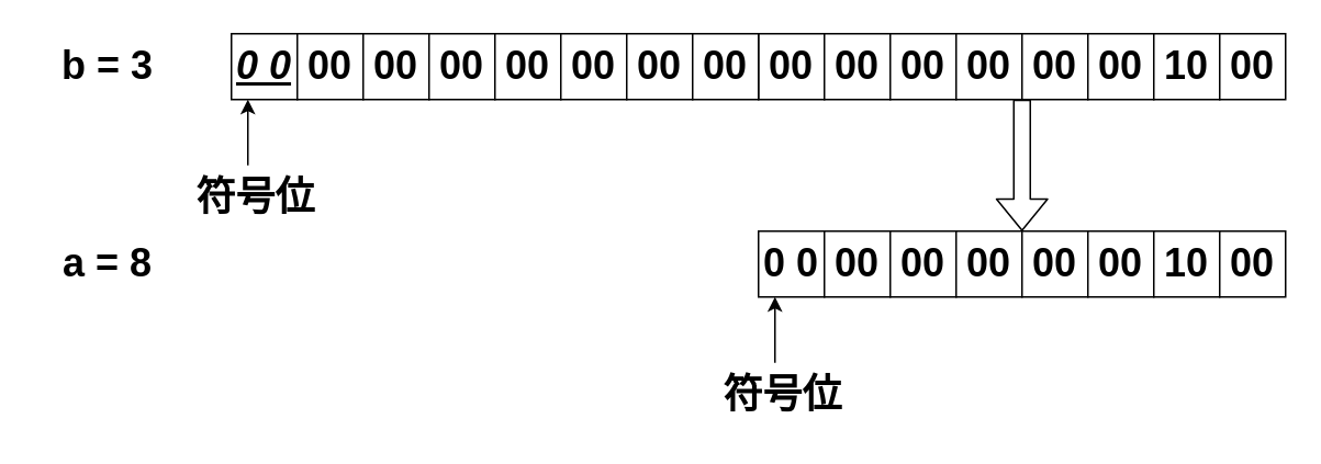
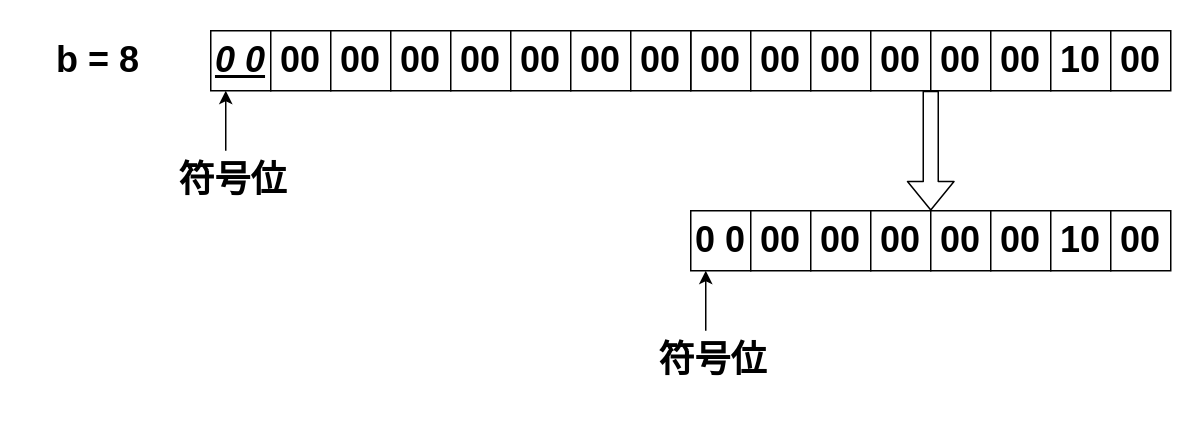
  <mxCell id="0" />
  <mxCell id="1" parent="0" />
  <mxCell id="2" value="&lt;font style=&quot;font-size: 24px&quot;&gt;&lt;b&gt;0 0&lt;/b&gt;&lt;/font&gt;" style="rounded=0;whiteSpace=wrap;html=1;" parent="1" vertex="1"><mxGeometry x="460" y="140" width="40" height="40" as="geometry" /></mxCell>
- <mxCell id="3" value="&lt;font style=&quot;font-size: 24px&quot;&gt;&lt;b&gt;b = 3&lt;/b&gt;&lt;/font&gt;" style="text;html=1;strokeColor=none;fillColor=none;align=center;verticalAlign=middle;whiteSpace=wrap;rounded=0;" parent="1" vertex="1"><mxGeometry x="20" y="20" width="90" height="40" as="geometry" /></mxCell>
+ <mxCell id="3" value="&lt;font style=&quot;font-size: 24px&quot;&gt;&lt;b&gt;b = 8&lt;/b&gt;&lt;/font&gt;" style="text;html=1;strokeColor=none;fillColor=none;align=center;verticalAlign=middle;whiteSpace=wrap;rounded=0;" parent="1" vertex="1"><mxGeometry x="20" y="20" width="90" height="40" as="geometry" /></mxCell>
  <mxCell id="4" value="&lt;font style=&quot;font-size: 24px&quot;&gt;&lt;b&gt;00&lt;/b&gt;&lt;/font&gt;" style="rounded=0;whiteSpace=wrap;html=1;" parent="1" vertex="1"><mxGeometry x="500" y="140" width="40" height="40" as="geometry" /></mxCell>
  <mxCell id="5" value="&lt;font style=&quot;font-size: 24px&quot;&gt;&lt;b&gt;00&lt;/b&gt;&lt;/font&gt;" style="rounded=0;whiteSpace=wrap;html=1;" parent="1" vertex="1"><mxGeometry x="540" y="140" width="40" height="40" as="geometry" /></mxCell>
  <mxCell id="6" value="&lt;font style=&quot;font-size: 24px&quot;&gt;&lt;b&gt;00&lt;/b&gt;&lt;/font&gt;" style="rounded=0;whiteSpace=wrap;html=1;" parent="1" vertex="1"><mxGeometry x="580" y="140" width="40" height="40" as="geometry" /></mxCell>
  <mxCell id="7" value="&lt;font style=&quot;font-size: 24px&quot;&gt;&lt;b&gt;00&lt;/b&gt;&lt;/font&gt;" style="rounded=0;whiteSpace=wrap;html=1;" parent="1" vertex="1"><mxGeometry x="620" y="140" width="40" height="40" as="geometry" /></mxCell>
  <mxCell id="8" value="&lt;font style=&quot;font-size: 24px&quot;&gt;&lt;b&gt;00&lt;/b&gt;&lt;/font&gt;" style="rounded=0;whiteSpace=wrap;html=1;" parent="1" vertex="1"><mxGeometry x="660" y="140" width="40" height="40" as="geometry" /></mxCell>
  <mxCell id="9" value="&lt;font style=&quot;font-size: 24px&quot;&gt;&lt;b&gt;10&lt;/b&gt;&lt;/font&gt;" style="rounded=0;whiteSpace=wrap;html=1;" parent="1" vertex="1"><mxGeometry x="700" y="140" width="40" height="40" as="geometry" /></mxCell>
  <mxCell id="10" value="&lt;font style=&quot;font-size: 24px&quot;&gt;&lt;b&gt;00&lt;/b&gt;&lt;/font&gt;" style="rounded=0;whiteSpace=wrap;html=1;" parent="1" vertex="1"><mxGeometry x="740" y="140" width="40" height="40" as="geometry" /></mxCell>
  <mxCell id="11" value="&lt;font style=&quot;font-size: 24px&quot;&gt;&lt;b&gt;00&lt;/b&gt;&lt;/font&gt;" style="rounded=0;whiteSpace=wrap;html=1;" parent="1" vertex="1"><mxGeometry x="460" y="20" width="40" height="40" as="geometry" /></mxCell>
  <mxCell id="12" value="&lt;font style=&quot;font-size: 24px&quot;&gt;&lt;b&gt;00&lt;/b&gt;&lt;/font&gt;" style="rounded=0;whiteSpace=wrap;html=1;" parent="1" vertex="1"><mxGeometry x="500" y="20" width="40" height="40" as="geometry" /></mxCell>
  <mxCell id="13" value="&lt;font style=&quot;font-size: 24px&quot;&gt;&lt;b&gt;00&lt;/b&gt;&lt;/font&gt;" style="rounded=0;whiteSpace=wrap;html=1;" parent="1" vertex="1"><mxGeometry x="540" y="20" width="40" height="40" as="geometry" /></mxCell>
  <mxCell id="14" value="&lt;font style=&quot;font-size: 24px&quot;&gt;&lt;b&gt;00&lt;/b&gt;&lt;/font&gt;" style="rounded=0;whiteSpace=wrap;html=1;" parent="1" vertex="1"><mxGeometry x="580" y="20" width="40" height="40" as="geometry" /></mxCell>
  <mxCell id="15" value="&lt;font style=&quot;font-size: 24px&quot;&gt;&lt;b&gt;00&lt;/b&gt;&lt;/font&gt;" style="rounded=0;whiteSpace=wrap;html=1;" parent="1" vertex="1"><mxGeometry x="620" y="20" width="40" height="40" as="geometry" /></mxCell>
  <mxCell id="16" value="&lt;font style=&quot;font-size: 24px&quot;&gt;&lt;b&gt;00&lt;/b&gt;&lt;/font&gt;" style="rounded=0;whiteSpace=wrap;html=1;" parent="1" vertex="1"><mxGeometry x="660" y="20" width="40" height="40" as="geometry" /></mxCell>
  <mxCell id="17" value="&lt;font style=&quot;font-size: 24px&quot;&gt;&lt;b&gt;10&lt;/b&gt;&lt;/font&gt;" style="rounded=0;whiteSpace=wrap;html=1;" parent="1" vertex="1"><mxGeometry x="700" y="20" width="40" height="40" as="geometry" /></mxCell>
  <mxCell id="18" value="&lt;font style=&quot;font-size: 24px&quot;&gt;&lt;b&gt;00&lt;/b&gt;&lt;/font&gt;" style="rounded=0;whiteSpace=wrap;html=1;" parent="1" vertex="1"><mxGeometry x="740" y="20" width="40" height="40" as="geometry" /></mxCell>
  <mxCell id="19" value="&lt;font style=&quot;font-size: 24px&quot;&gt;&lt;b&gt;&lt;u&gt;&lt;i&gt;0 0&lt;/i&gt;&lt;/u&gt;&lt;/b&gt;&lt;/font&gt;" style="rounded=0;whiteSpace=wrap;html=1;" parent="1" vertex="1"><mxGeometry x="140" y="20" width="40" height="40" as="geometry" /></mxCell>
  <mxCell id="20" value="&lt;font style=&quot;font-size: 24px&quot;&gt;&lt;b&gt;00&lt;/b&gt;&lt;/font&gt;" style="rounded=0;whiteSpace=wrap;html=1;" parent="1" vertex="1"><mxGeometry x="180" y="20" width="40" height="40" as="geometry" /></mxCell>
  <mxCell id="21" value="&lt;font style=&quot;font-size: 24px&quot;&gt;&lt;b&gt;00&lt;/b&gt;&lt;/font&gt;" style="rounded=0;whiteSpace=wrap;html=1;" parent="1" vertex="1"><mxGeometry x="220" y="20" width="40" height="40" as="geometry" /></mxCell>
  <mxCell id="22" value="&lt;font style=&quot;font-size: 24px&quot;&gt;&lt;b&gt;00&lt;/b&gt;&lt;/font&gt;" style="rounded=0;whiteSpace=wrap;html=1;" parent="1" vertex="1"><mxGeometry x="260" y="20" width="40" height="40" as="geometry" /></mxCell>
  <mxCell id="23" value="&lt;font style=&quot;font-size: 24px&quot;&gt;&lt;b&gt;00&lt;/b&gt;&lt;/font&gt;" style="rounded=0;whiteSpace=wrap;html=1;" parent="1" vertex="1"><mxGeometry x="300" y="20" width="40" height="40" as="geometry" /></mxCell>
  <mxCell id="24" value="&lt;font style=&quot;font-size: 24px&quot;&gt;&lt;b&gt;00&lt;/b&gt;&lt;/font&gt;" style="rounded=0;whiteSpace=wrap;html=1;" parent="1" vertex="1"><mxGeometry x="340" y="20" width="40" height="40" as="geometry" /></mxCell>
  <mxCell id="25" value="&lt;font style=&quot;font-size: 24px&quot;&gt;&lt;b&gt;00&lt;/b&gt;&lt;/font&gt;" style="rounded=0;whiteSpace=wrap;html=1;" parent="1" vertex="1"><mxGeometry x="380" y="20" width="40" height="40" as="geometry" /></mxCell>
  <mxCell id="26" value="&lt;font style=&quot;font-size: 24px&quot;&gt;&lt;b&gt;00&lt;/b&gt;&lt;/font&gt;" style="rounded=0;whiteSpace=wrap;html=1;" parent="1" vertex="1"><mxGeometry x="420" y="20" width="40" height="40" as="geometry" /></mxCell>
- <mxCell id="27" value="&lt;font style=&quot;font-size: 24px&quot;&gt;&lt;b&gt;a = 8&lt;/b&gt;&lt;/font&gt;" style="text;html=1;strokeColor=none;fillColor=none;align=center;verticalAlign=middle;whiteSpace=wrap;rounded=0;" parent="1" vertex="1"><mxGeometry x="20" y="140" width="90" height="40" as="geometry" /></mxCell>
  <mxCell id="28" value="" style="shape=flexArrow;endArrow=classic;html=1;entryX=0;entryY=0;entryDx=0;entryDy=0;exitX=0;exitY=1;exitDx=0;exitDy=0;" parent="1" source="15" target="7" edge="1"><mxGeometry width="50" height="50" relative="1" as="geometry"><mxPoint x="560" y="120" as="sourcePoint" /><mxPoint x="610" y="70" as="targetPoint" /></mxGeometry></mxCell>
  <mxCell id="29" value="" style="endArrow=classic;html=1;entryX=0.25;entryY=1;entryDx=0;entryDy=0;" edge="1" parent="1" target="19"><mxGeometry width="50" height="50" relative="1" as="geometry"><mxPoint x="150" y="100" as="sourcePoint" /><mxPoint x="190" y="80" as="targetPoint" /></mxGeometry></mxCell>
  <mxCell id="30" value="&lt;span style=&quot;font-size: 24px&quot;&gt;&lt;b&gt;符号位&lt;/b&gt;&lt;/span&gt;" style="text;html=1;strokeColor=none;fillColor=none;align=center;verticalAlign=middle;whiteSpace=wrap;rounded=0;" vertex="1" parent="1"><mxGeometry x="110" y="100" width="90" height="40" as="geometry" /></mxCell>
  <mxCell id="31" value="" style="endArrow=classic;html=1;entryX=0.25;entryY=1;entryDx=0;entryDy=0;" edge="1" parent="1"><mxGeometry width="50" height="50" relative="1" as="geometry"><mxPoint x="470" y="220" as="sourcePoint" /><mxPoint x="470" y="180" as="targetPoint" /></mxGeometry></mxCell>
  <mxCell id="32" value="&lt;span style=&quot;font-size: 24px&quot;&gt;&lt;b&gt;符号位&lt;/b&gt;&lt;/span&gt;" style="text;html=1;strokeColor=none;fillColor=none;align=center;verticalAlign=middle;whiteSpace=wrap;rounded=0;" vertex="1" parent="1"><mxGeometry x="430" y="220" width="90" height="40" as="geometry" /></mxCell>
